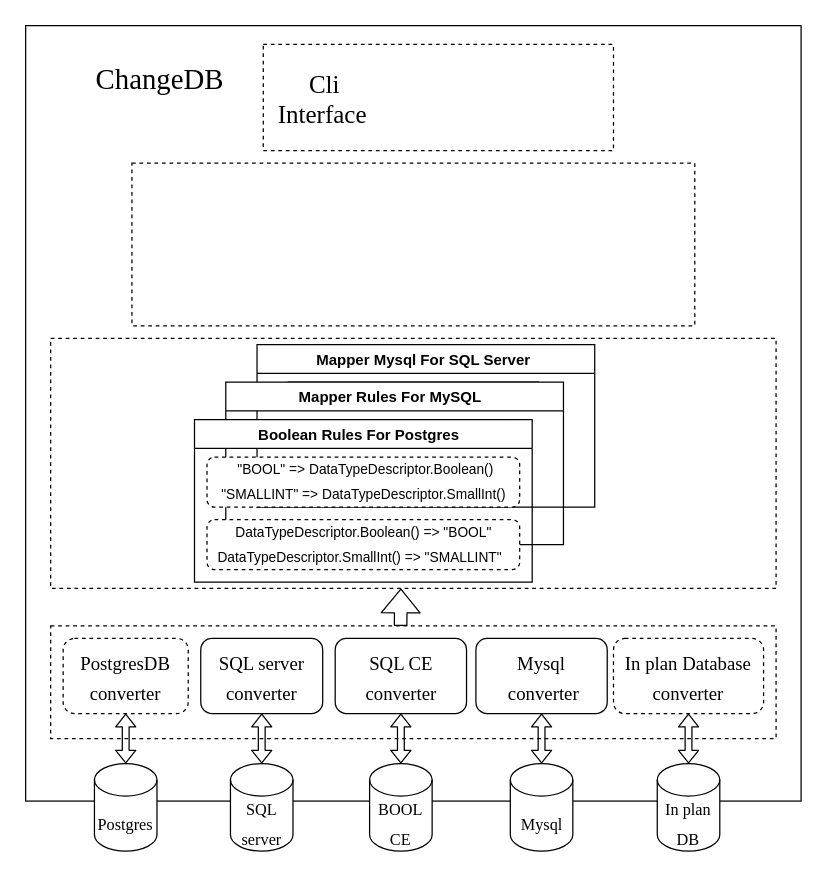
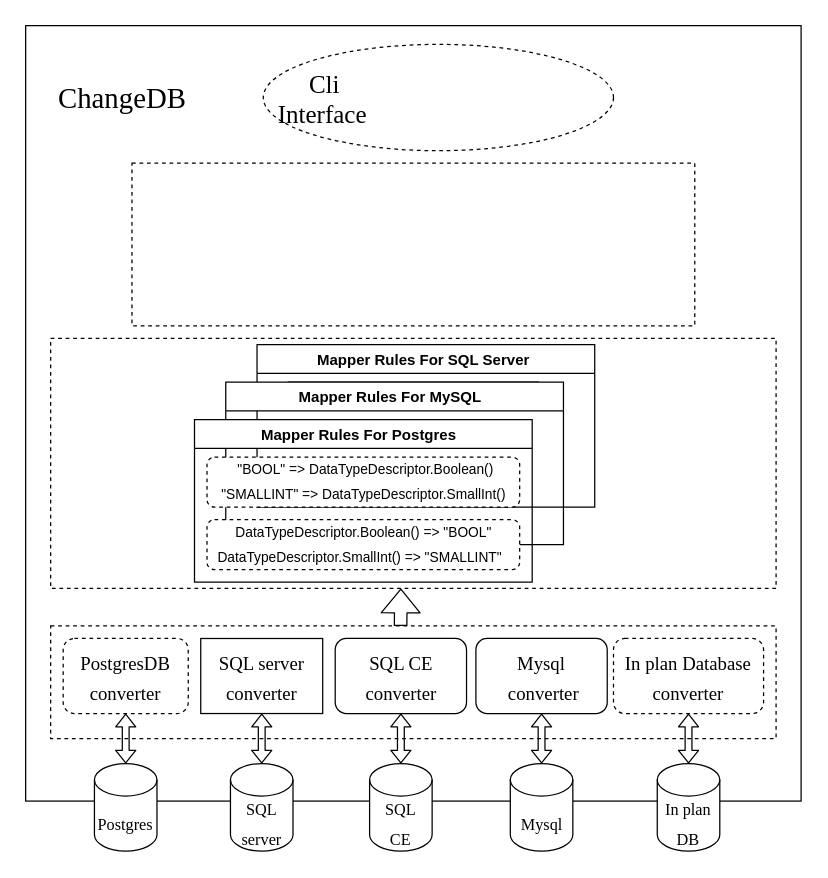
  <mxCell id="0" />
  <mxCell id="1" parent="0" />
  <mxCell id="2" value="" style="rounded=0;whiteSpace=wrap;html=1;strokeColor=#000000;fontColor=#000000;" parent="1" vertex="1"><mxGeometry x="20" y="20" width="620" height="620" as="geometry" /></mxCell>
  <mxCell id="3" value="" style="rounded=0;whiteSpace=wrap;html=1;fontFamily=Times New Roman;fontSize=20;gradientColor=none;dashed=1;strokeColor=#000000;fontColor=#000000;" parent="1" vertex="1"><mxGeometry x="105" y="130" width="450" height="130" as="geometry" /></mxCell>
  <mxCell id="4" value="" style="rounded=0;whiteSpace=wrap;html=1;fontFamily=Times New Roman;fontSize=20;gradientColor=none;dashed=1;strokeColor=#000000;fontColor=#000000;" parent="1" vertex="1"><mxGeometry x="40" y="500" width="580" height="90" as="geometry" /></mxCell>
- <mxCell id="5" value="&lt;span style=&quot;font-family: &amp;quot;times new roman&amp;quot; ; font-size: 20px&quot;&gt;&amp;nbsp; &amp;nbsp; &amp;nbsp; &amp;nbsp;Cli&lt;/span&gt;&lt;br style=&quot;font-family: &amp;quot;times new roman&amp;quot; ; font-size: 20px&quot;&gt;&lt;div&gt;&lt;span style=&quot;font-family: &amp;quot;times new roman&amp;quot; ; font-size: 20px&quot;&gt;&amp;nbsp; Interface&lt;/span&gt;&lt;/div&gt;" style="rounded=0;whiteSpace=wrap;html=1;gradientColor=none;dashed=1;align=left;strokeColor=#000000;fontColor=#000000;" parent="1" vertex="1"><mxGeometry x="210" y="35" width="280" height="85" as="geometry" /></mxCell>
+ <mxCell id="5" value="&lt;span style=&quot;font-family: &amp;quot;times new roman&amp;quot; ; font-size: 20px&quot;&gt;&amp;nbsp; &amp;nbsp; &amp;nbsp; &amp;nbsp;Cli&lt;/span&gt;&lt;br style=&quot;font-family: &amp;quot;times new roman&amp;quot; ; font-size: 20px&quot;&gt;&lt;div&gt;&lt;span style=&quot;font-family: &amp;quot;times new roman&amp;quot; ; font-size: 20px&quot;&gt;&amp;nbsp; Interface&lt;/span&gt;&lt;/div&gt;" style="ellipse;whiteSpace=wrap;html=1;gradientColor=none;dashed=1;align=left;strokeColor=#000000;fontColor=#000000;" parent="1" vertex="1"><mxGeometry x="210" y="35" width="280" height="85" as="geometry" /></mxCell>
  <mxCell id="6" value="&lt;font style=&quot;font-size: 15px&quot;&gt;PostgresDB converter&lt;/font&gt;" style="rounded=1;whiteSpace=wrap;html=1;fontFamily=Times New Roman;fontSize=20;gradientColor=none;strokeColor=#000000;fontColor=#000000;dashed=1;" parent="1" vertex="1"><mxGeometry x="50" y="510" width="100" height="60" as="geometry" /></mxCell>
  <mxCell id="7" value="&lt;font style=&quot;font-size: 13px&quot;&gt;Postgres&lt;/font&gt;" style="shape=cylinder3;whiteSpace=wrap;html=1;boundedLbl=1;backgroundOutline=1;size=13.0;fontFamily=Times New Roman;fontSize=20;gradientColor=none;strokeColor=#000000;fontColor=#000000;" parent="1" vertex="1"><mxGeometry x="75" y="610" width="50" height="70" as="geometry" /></mxCell>
  <mxCell id="8" value="" style="shape=flexArrow;endArrow=classic;startArrow=classic;html=1;fontFamily=Times New Roman;fontSize=13;endWidth=9.6;endSize=3.042;width=5.444;startWidth=9.6;startSize=3.042;entryX=0.5;entryY=1;entryDx=0;entryDy=0;exitX=0.5;exitY=0;exitDx=0;exitDy=0;exitPerimeter=0;strokeColor=#000000;fontColor=#000000;" parent="1" source="7" target="6" edge="1"><mxGeometry width="100" height="100" relative="1" as="geometry"><mxPoint x="140.1" y="495" as="sourcePoint" /><mxPoint x="140" y="465" as="targetPoint" /></mxGeometry></mxCell>
- <mxCell id="9" value="&lt;font style=&quot;font-size: 15px&quot;&gt;SQL server&lt;br&gt;converter&lt;/font&gt;" style="rounded=1;whiteSpace=wrap;html=1;fontFamily=Times New Roman;fontSize=20;gradientColor=none;strokeColor=#000000;fontColor=#000000;" parent="1" vertex="1"><mxGeometry x="160" y="510" width="97.5" height="60" as="geometry" /></mxCell>
+ <mxCell id="9" value="&lt;font style=&quot;font-size: 15px&quot;&gt;SQL server&lt;br&gt;converter&lt;/font&gt;" style="whiteSpace=wrap;html=1;fontFamily=Times New Roman;fontSize=20;gradientColor=none;strokeColor=#000000;fontColor=#000000;rounded=0;" parent="1" vertex="1"><mxGeometry x="160" y="510" width="97.5" height="60" as="geometry" /></mxCell>
  <mxCell id="10" value="&lt;span style=&quot;font-size: 15px&quot;&gt;In plan Database&lt;br&gt;converter&lt;/span&gt;" style="rounded=1;whiteSpace=wrap;html=1;fontFamily=Times New Roman;fontSize=20;gradientColor=none;strokeColor=#000000;fontColor=#000000;dashed=1;" parent="1" vertex="1"><mxGeometry x="490" y="510" width="120" height="60" as="geometry" /></mxCell>
- <mxCell id="11" value="&lt;font style=&quot;font-size: 13px&quot;&gt;BOOL&lt;br&gt;CE&lt;br&gt;&lt;/font&gt;" style="shape=cylinder3;whiteSpace=wrap;html=1;boundedLbl=1;backgroundOutline=1;size=13.0;fontFamily=Times New Roman;fontSize=20;gradientColor=none;strokeColor=#000000;fontColor=#000000;" parent="1" vertex="1"><mxGeometry x="295" y="610" width="50" height="70" as="geometry" /></mxCell>
+ <mxCell id="11" value="&lt;font style=&quot;font-size: 13px&quot;&gt;SQL&lt;br&gt;CE&lt;br&gt;&lt;/font&gt;" style="shape=cylinder3;whiteSpace=wrap;html=1;boundedLbl=1;backgroundOutline=1;size=13.0;fontFamily=Times New Roman;fontSize=20;gradientColor=none;strokeColor=#000000;fontColor=#000000;" parent="1" vertex="1"><mxGeometry x="295" y="610" width="50" height="70" as="geometry" /></mxCell>
  <mxCell id="12" value="&lt;font style=&quot;font-size: 13px&quot;&gt;In plan&lt;br&gt;DB&lt;br&gt;&lt;/font&gt;" style="shape=cylinder3;whiteSpace=wrap;html=1;boundedLbl=1;backgroundOutline=1;size=13.0;fontFamily=Times New Roman;fontSize=20;gradientColor=none;strokeColor=#000000;fontColor=#000000;" parent="1" vertex="1"><mxGeometry x="525" y="610" width="50" height="70" as="geometry" /></mxCell>
  <mxCell id="13" value="" style="shape=flexArrow;endArrow=classic;startArrow=classic;html=1;fontFamily=Times New Roman;fontSize=13;endWidth=9.6;endSize=3.042;width=5.444;startWidth=9.6;startSize=3.042;entryX=0.5;entryY=1;entryDx=0;entryDy=0;exitX=0.5;exitY=0;exitDx=0;exitDy=0;exitPerimeter=0;strokeColor=#000000;fontColor=#000000;" parent="1" source="21" target="9" edge="1"><mxGeometry width="100" height="100" relative="1" as="geometry"><mxPoint x="278" y="560" as="sourcePoint" /><mxPoint x="620" y="355" as="targetPoint" /></mxGeometry></mxCell>
  <mxCell id="14" value="" style="shape=flexArrow;endArrow=classic;startArrow=classic;html=1;fontFamily=Times New Roman;fontSize=13;endWidth=9.6;endSize=3.042;width=5.444;startWidth=9.6;startSize=3.042;entryX=0.5;entryY=1;entryDx=0;entryDy=0;strokeColor=#000000;fontColor=#000000;" parent="1" source="12" target="10" edge="1"><mxGeometry width="100" height="100" relative="1" as="geometry"><mxPoint x="904.9" y="385" as="sourcePoint" /><mxPoint x="905" y="380" as="targetPoint" /></mxGeometry></mxCell>
- <mxCell id="15" value="&lt;font face=&quot;Times New Roman&quot; style=&quot;font-size: 23px&quot;&gt;ChangeDB&lt;/font&gt;" style="text;html=1;strokeColor=none;fillColor=none;align=center;verticalAlign=middle;whiteSpace=wrap;rounded=0;fontColor=#000000;" parent="1" vertex="1"><mxGeometry x="75" y="35" width="105" height="55" as="geometry" /></mxCell>
+ <mxCell id="15" value="&lt;font face=&quot;Times New Roman&quot; style=&quot;font-size: 23px&quot;&gt;ChangeDB&lt;/font&gt;" style="text;html=1;strokeColor=none;fillColor=none;align=center;verticalAlign=middle;whiteSpace=wrap;rounded=0;fontColor=#000000;" parent="1" vertex="1"><mxGeometry x="45" y="50" width="105" height="55" as="geometry" /></mxCell>
  <mxCell id="16" value="&lt;font style=&quot;font-size: 13px&quot;&gt;Mysql&lt;/font&gt;" style="shape=cylinder3;whiteSpace=wrap;html=1;boundedLbl=1;backgroundOutline=1;size=13.0;fontFamily=Times New Roman;fontSize=20;gradientColor=none;strokeColor=#000000;fontColor=#000000;" parent="1" vertex="1"><mxGeometry x="407.5" y="610" width="50" height="70" as="geometry" /></mxCell>
  <mxCell id="17" value="&lt;font style=&quot;font-size: 15px&quot;&gt;Mysql&lt;br&gt;&amp;nbsp;converter&lt;/font&gt;" style="rounded=1;whiteSpace=wrap;html=1;fontFamily=Times New Roman;fontSize=20;gradientColor=none;strokeColor=#000000;fontColor=#000000;" parent="1" vertex="1"><mxGeometry x="380" y="510" width="105" height="60" as="geometry" /></mxCell>
  <mxCell id="18" value="" style="shape=flexArrow;endArrow=classic;startArrow=classic;html=1;fontFamily=Times New Roman;fontSize=13;endWidth=9.6;endSize=3.042;width=5.444;startWidth=9.6;startSize=3.042;entryX=0.5;entryY=1;entryDx=0;entryDy=0;exitX=0.5;exitY=0;exitDx=0;exitDy=0;exitPerimeter=0;strokeColor=#000000;fontColor=#000000;" parent="1" source="16" target="17" edge="1"><mxGeometry width="100" height="100" relative="1" as="geometry"><mxPoint x="765.1" y="385" as="sourcePoint" /><mxPoint x="765" y="355" as="targetPoint" /></mxGeometry></mxCell>
  <mxCell id="19" value="&lt;font style=&quot;font-size: 15px&quot;&gt;SQL CE&lt;br&gt;converter&lt;/font&gt;" style="rounded=1;whiteSpace=wrap;html=1;fontFamily=Times New Roman;fontSize=20;gradientColor=none;strokeColor=#000000;fontColor=#000000;" parent="1" vertex="1"><mxGeometry x="267.5" y="510" width="105" height="60" as="geometry" /></mxCell>
  <mxCell id="20" value="" style="shape=flexArrow;endArrow=classic;startArrow=classic;html=1;fontFamily=Times New Roman;fontSize=13;endWidth=9.6;endSize=3.042;width=5.444;startWidth=9.6;startSize=3.042;entryX=0.5;entryY=1;entryDx=0;entryDy=0;exitX=0.5;exitY=0;exitDx=0;exitDy=0;exitPerimeter=0;strokeColor=#000000;fontColor=#000000;" parent="1" source="11" target="19" edge="1"><mxGeometry width="100" height="100" relative="1" as="geometry"><mxPoint x="317.5" y="550" as="sourcePoint" /><mxPoint x="660" y="355" as="targetPoint" /></mxGeometry></mxCell>
  <mxCell id="21" value="&lt;font style=&quot;font-size: 13px&quot;&gt;SQL&lt;br&gt;server&lt;br&gt;&lt;/font&gt;" style="shape=cylinder3;whiteSpace=wrap;html=1;boundedLbl=1;backgroundOutline=1;size=13.0;fontFamily=Times New Roman;fontSize=20;gradientColor=none;strokeColor=#000000;fontColor=#000000;" parent="1" vertex="1"><mxGeometry x="183.75" y="610" width="50" height="70" as="geometry" /></mxCell>
  <mxCell id="22" value="" style="rounded=0;whiteSpace=wrap;html=1;fontFamily=Times New Roman;fontSize=20;gradientColor=none;dashed=1;strokeColor=#000000;fontColor=#000000;" parent="1" vertex="1"><mxGeometry x="40" y="270" width="580" height="200" as="geometry" /></mxCell>
- <mxCell id="23" value="Mapper Mysql For SQL Server " style="swimlane;strokeColor=#000000;fontColor=#000000;" parent="1" vertex="1"><mxGeometry x="205" y="275" width="270" height="130" as="geometry"><mxRectangle x="220" y="870" width="110" height="23" as="alternateBounds" /></mxGeometry></mxCell>
+ <mxCell id="23" value="Mapper Rules For SQL Server " style="swimlane;strokeColor=#000000;fontColor=#000000;" parent="1" vertex="1"><mxGeometry x="205" y="275" width="270" height="130" as="geometry"><mxRectangle x="220" y="870" width="110" height="23" as="alternateBounds" /></mxGeometry></mxCell>
  <mxCell id="24" value="&lt;font style=&quot;font-size: 10px&quot;&gt;&amp;nbsp;&quot;BOOL&quot; =&amp;gt; DataTypeDescriptor.Boolean()&lt;/font&gt;" style="text;html=1;align=center;verticalAlign=middle;resizable=0;points=[];autosize=1;strokeColor=#000000;fillColor=none;fontColor=#000000;" parent="23" vertex="1"><mxGeometry x="25" y="30" width="200" height="20" as="geometry" /></mxCell>
  <mxCell id="25" value="Mapper Rules For MySQL  " style="swimlane;strokeColor=#000000;fontColor=#000000;" parent="1" vertex="1"><mxGeometry x="180" y="305" width="270" height="130" as="geometry"><mxRectangle x="220" y="870" width="110" height="23" as="alternateBounds" /></mxGeometry></mxCell>
  <mxCell id="26" value="&lt;font style=&quot;font-size: 10px&quot;&gt;&amp;nbsp;&quot;BOOL&quot; =&amp;gt; DataTypeDescriptor.Boolean()&lt;/font&gt;" style="text;html=1;align=center;verticalAlign=middle;resizable=0;points=[];autosize=1;strokeColor=#000000;fillColor=none;fontColor=#000000;" parent="25" vertex="1"><mxGeometry x="25" y="80" width="200" height="20" as="geometry" /></mxCell>
  <mxCell id="27" value="&lt;font style=&quot;font-size: 10px&quot;&gt;&amp;nbsp;&quot;BOOL&quot; =&amp;gt; DataTypeDescriptor.Boolean()&lt;/font&gt;" style="text;html=1;align=center;verticalAlign=middle;resizable=0;points=[];autosize=1;strokeColor=#000000;fillColor=none;fontColor=#000000;" parent="25" vertex="1"><mxGeometry x="25" y="30" width="200" height="20" as="geometry" /></mxCell>
- <mxCell id="28" value="Boolean Rules For Postgres  " style="swimlane;strokeColor=#000000;fontColor=#000000;" parent="1" vertex="1"><mxGeometry x="155" y="335" width="270" height="130" as="geometry"><mxRectangle x="220" y="870" width="110" height="23" as="alternateBounds" /></mxGeometry></mxCell>
+ <mxCell id="28" value="Mapper Rules For Postgres  " style="swimlane;strokeColor=#000000;fontColor=#000000;" parent="1" vertex="1"><mxGeometry x="155" y="335" width="270" height="130" as="geometry"><mxRectangle x="220" y="870" width="110" height="23" as="alternateBounds" /></mxGeometry></mxCell>
  <mxCell id="29" value="" style="rounded=1;whiteSpace=wrap;html=1;dashed=1;strokeColor=#000000;fontColor=#000000;" parent="28" vertex="1"><mxGeometry x="10" y="30" width="250" height="40" as="geometry" /></mxCell>
  <mxCell id="30" value="" style="rounded=1;whiteSpace=wrap;html=1;dashed=1;strokeColor=#000000;fontColor=#000000;" parent="28" vertex="1"><mxGeometry x="10" y="80" width="250" height="40" as="geometry" /></mxCell>
  <mxCell id="31" value="&lt;font style=&quot;font-size: 11px&quot;&gt;DataTypeDescriptor.Boolean()&amp;nbsp;&lt;/font&gt;&lt;span style=&quot;font-size: 11px&quot;&gt;=&amp;gt;&amp;nbsp;&lt;/span&gt;&lt;span style=&quot;font-size: 11px&quot;&gt;&quot;BOOL&quot;&lt;/span&gt;" style="text;html=1;align=center;verticalAlign=middle;resizable=0;points=[];autosize=1;strokeColor=none;fillColor=none;fontColor=#000000;" parent="28" vertex="1"><mxGeometry x="25" y="80" width="220" height="20" as="geometry" /></mxCell>
  <mxCell id="32" value="&lt;font style=&quot;font-size: 11px&quot;&gt;DataTypeDescriptor.SmallInt()&amp;nbsp;&lt;/font&gt;&lt;span style=&quot;font-size: 11px&quot;&gt;=&amp;gt;&amp;nbsp;&lt;/span&gt;&lt;span style=&quot;font-size: 11px&quot;&gt;&quot;SMALLINT&quot;&amp;nbsp;&lt;/span&gt;&lt;span style=&quot;font-size: 11px&quot;&gt;&amp;nbsp;&lt;/span&gt;" style="text;html=1;align=center;verticalAlign=middle;resizable=0;points=[];autosize=1;strokeColor=none;fillColor=none;fontColor=#000000;" parent="28" vertex="1"><mxGeometry x="10" y="100" width="250" height="20" as="geometry" /></mxCell>
  <mxCell id="33" value="&lt;font style=&quot;font-size: 11px&quot;&gt;&quot;SMALLINT&quot; =&amp;gt; DataTypeDescriptor.SmallInt()&lt;/font&gt;" style="text;html=1;align=center;verticalAlign=middle;resizable=0;points=[];autosize=1;strokeColor=none;fillColor=none;fontColor=#000000;" parent="28" vertex="1"><mxGeometry x="15" y="50" width="240" height="20" as="geometry" /></mxCell>
  <mxCell id="34" value="&lt;font style=&quot;font-size: 11px&quot;&gt;&amp;nbsp;&quot;BOOL&quot; =&amp;gt; DataTypeDescriptor.Boolean()&lt;/font&gt;" style="text;html=1;align=center;verticalAlign=middle;resizable=0;points=[];autosize=1;strokeColor=none;fillColor=none;fontColor=#000000;" parent="28" vertex="1"><mxGeometry x="25" y="30" width="220" height="20" as="geometry" /></mxCell>
  <mxCell id="35" value="" style="shape=flexArrow;endArrow=classic;html=1;fontFamily=Times New Roman;fontSize=10;fontColor=#000000;strokeColor=#000000;" parent="1" edge="1"><mxGeometry width="50" height="50" relative="1" as="geometry"><mxPoint x="319.8" y="500" as="sourcePoint" /><mxPoint x="320" y="470" as="targetPoint" /><Array as="points"><mxPoint x="319.8" y="500" /></Array></mxGeometry></mxCell>
